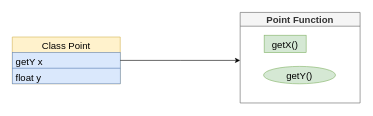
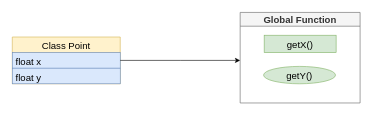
  <mxCell id="0" />
  <mxCell id="1" parent="0" />
  <mxCell id="2" value="Class Point" style="swimlane;fontStyle=0;childLayout=stackLayout;horizontal=1;startSize=26;fillColor=#fff2cc;horizontalStack=0;resizeParent=1;resizeParentMax=0;resizeLast=0;collapsible=1;marginBottom=0;strokeColor=#d6b656;fontSize=16;" vertex="1" parent="1"><mxGeometry x="20" y="61" width="180" height="78" as="geometry" /></mxCell>
- <mxCell id="3" value="getY x" style="text;strokeColor=#6c8ebf;fillColor=#dae8fc;align=left;verticalAlign=top;spacingLeft=4;spacingRight=4;overflow=hidden;rotatable=0;points=[[0,0.5],[1,0.5]];portConstraint=eastwest;fontSize=16;" vertex="1" parent="2"><mxGeometry y="26" width="180" height="26" as="geometry" /></mxCell>
+ <mxCell id="3" value="float x" style="text;strokeColor=#6c8ebf;fillColor=#dae8fc;align=left;verticalAlign=top;spacingLeft=4;spacingRight=4;overflow=hidden;rotatable=0;points=[[0,0.5],[1,0.5]];portConstraint=eastwest;fontSize=16;" vertex="1" parent="2"><mxGeometry y="26" width="180" height="26" as="geometry" /></mxCell>
  <mxCell id="4" value="float y" style="text;strokeColor=#6c8ebf;fillColor=#dae8fc;align=left;verticalAlign=top;spacingLeft=4;spacingRight=4;overflow=hidden;rotatable=0;points=[[0,0.5],[1,0.5]];portConstraint=eastwest;fontSize=16;" vertex="1" parent="2"><mxGeometry y="52" width="180" height="26" as="geometry" /></mxCell>
- <mxCell id="5" value="Point Function" style="swimlane;fillColor=#f5f5f5;strokeColor=#666666;fontColor=#333333;fontSize=16;" vertex="1" parent="1"><mxGeometry x="400" y="20" width="200" height="151" as="geometry" /></mxCell>
- <mxCell id="6" value="getX()" style="rounded=0;whiteSpace=wrap;html=1;fontSize=16;fillColor=#d5e8d4;strokeColor=#82b366;" vertex="1" parent="5"><mxGeometry x="40" y="38" width="70" height="29" as="geometry" /></mxCell>
+ <mxCell id="5" value="Global Function" style="swimlane;fillColor=#f5f5f5;strokeColor=#666666;fontColor=#333333;fontSize=16;" vertex="1" parent="1"><mxGeometry x="400" y="20" width="200" height="151" as="geometry" /></mxCell>
+ <mxCell id="6" value="getX()" style="rounded=0;whiteSpace=wrap;html=1;fontSize=16;fillColor=#d5e8d4;strokeColor=#82b366;" vertex="1" parent="5"><mxGeometry x="40" y="38" width="120" height="29" as="geometry" /></mxCell>
  <mxCell id="7" value="getY()" style="ellipse;whiteSpace=wrap;html=1;fontSize=16;fillColor=#d5e8d4;strokeColor=#82b366;" vertex="1" parent="5"><mxGeometry x="39" y="90" width="120" height="29" as="geometry" /></mxCell>
  <mxCell id="8" style="edgeStyle=orthogonalEdgeStyle;rounded=0;orthogonalLoop=1;jettySize=auto;html=1;fontSize=16;" edge="1" parent="1" source="3"><mxGeometry relative="1" as="geometry"><mxPoint x="400" y="100" as="targetPoint" /></mxGeometry></mxCell>
